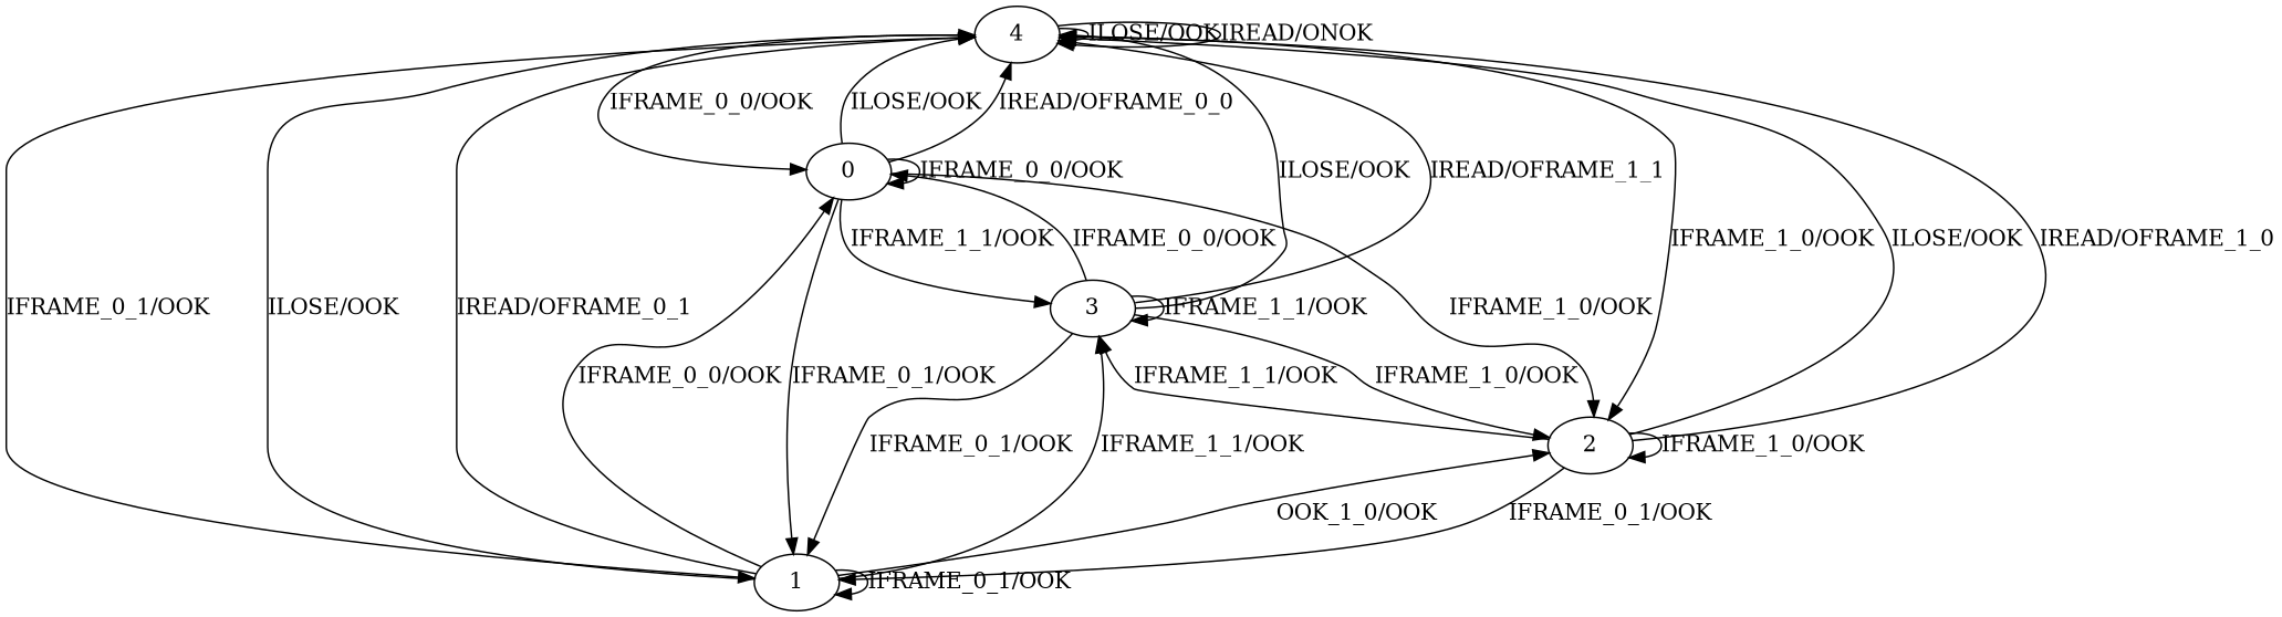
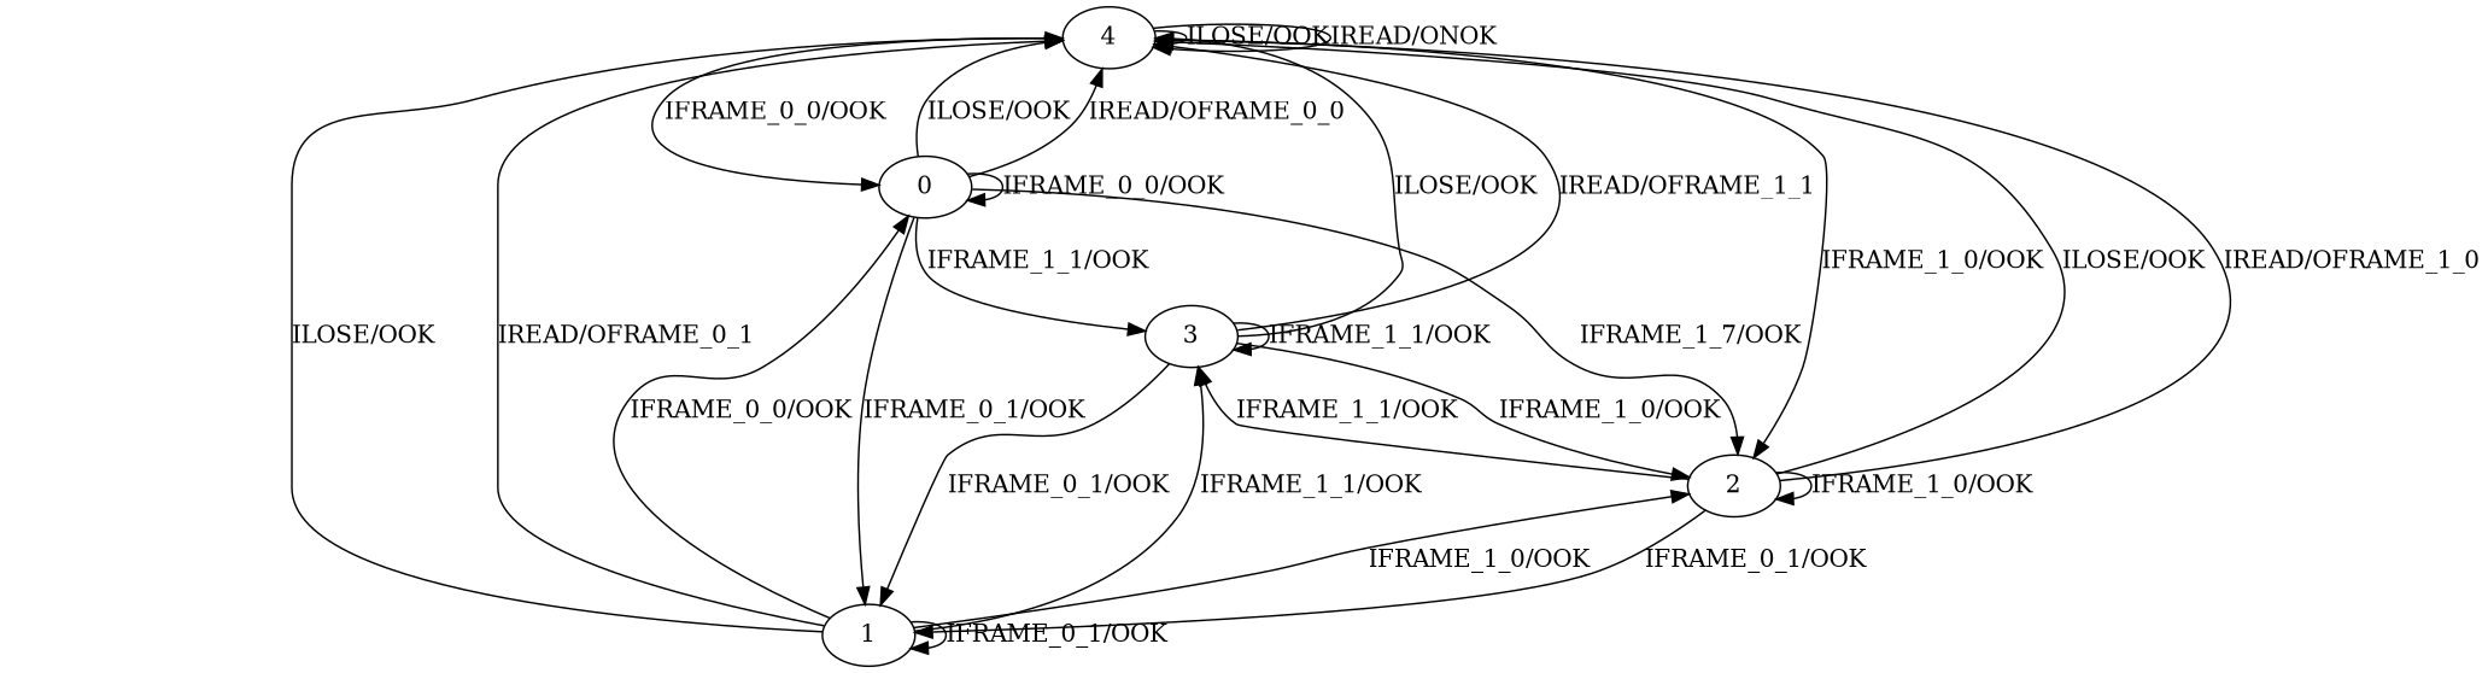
  digraph {
    4
    0
    1
    2
    3
    4 -> 4 [label="ILOSE/OOK"]
    4 -> 4 [label="IREAD/ONOK"]
    4 -> 0 [label="IFRAME_0_0/OOK"]
-   4 -> 1 [label="IFRAME_0_1/OOK"]
    4 -> 2 [label="IFRAME_1_0/OOK"]
    0 -> 4 [label="ILOSE/OOK"]
    0 -> 4 [label="IREAD/OFRAME_0_0"]
    0 -> 0 [label="IFRAME_0_0/OOK"]
    0 -> 1 [label="IFRAME_0_1/OOK"]
-   0 -> 2 [label="IFRAME_1_0/OOK"]
+   0 -> 2 [label="IFRAME_1_7/OOK"]
    0 -> 3 [label="IFRAME_1_1/OOK"]
    1 -> 4 [label="ILOSE/OOK"]
    1 -> 4 [label="IREAD/OFRAME_0_1"]
    1 -> 0 [label="IFRAME_0_0/OOK"]
    1 -> 1 [label="IFRAME_0_1/OOK"]
-   1 -> 2 [label="OOK_1_0/OOK"]
+   1 -> 2 [label="IFRAME_1_0/OOK"]
    1 -> 3 [label="IFRAME_1_1/OOK"]
    2 -> 4 [label="ILOSE/OOK"]
    2 -> 4 [label="IREAD/OFRAME_1_0"]
    2 -> 1 [label="IFRAME_0_1/OOK"]
    2 -> 2 [label="IFRAME_1_0/OOK"]
    2 -> 3 [label="IFRAME_1_1/OOK"]
    3 -> 4 [label="ILOSE/OOK"]
    3 -> 4 [label="IREAD/OFRAME_1_1"]
-   3 -> 0 [label="IFRAME_0_0/OOK"]
    3 -> 1 [label="IFRAME_0_1/OOK"]
    3 -> 2 [label="IFRAME_1_0/OOK"]
    3 -> 3 [label="IFRAME_1_1/OOK"]
  }
